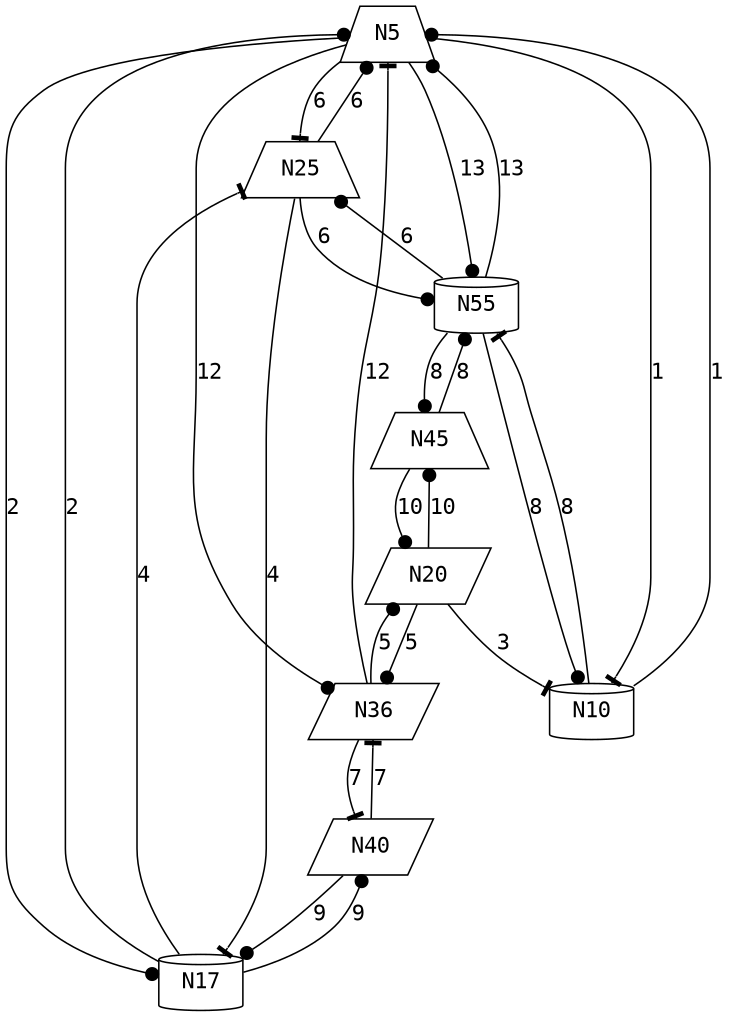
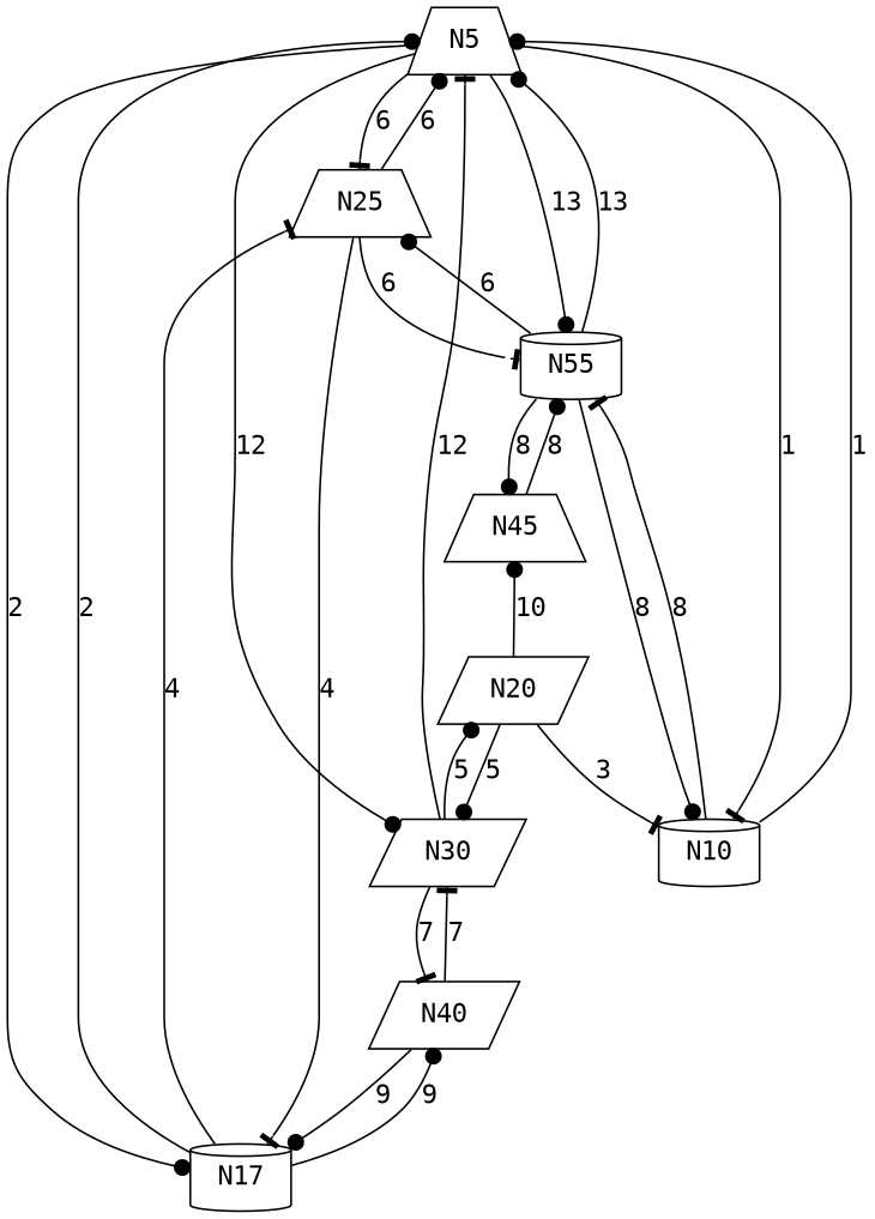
  digraph {
    fontname="DejaVu Sans Mono"
    node [fontname="DejaVu Sans Mono" shape=trapezium]
    edge [arrowhead=dot fontname="DejaVu Sans Mono"]
    N5
    N25
    n3 [label=N17 shape=cylinder]
-   N30 [shape=parallelogram label=N36]
+   N30 [shape=parallelogram]
    n5 [label=N55 shape=cylinder]
    N10 [shape=cylinder]
    N40 [shape=parallelogram]
    N20 [shape=parallelogram]
    N45
    N5 -> N25 [arrowhead=tee label=6]
    N5 -> n3 [label=2]
    N5 -> N30 [label=12]
    N5 -> n5 [label=13]
    N5 -> N10 [arrowhead=tee label=1]
    N25 -> N5 [label=6]
    N25 -> n3 [arrowhead=tee label=4]
-   N25 -> n5 [label=6]
+   N25 -> n5 [arrowhead=tee label=6]
    n3 -> N5 [label=2]
    n3 -> N25 [arrowhead=tee label=4]
    n3 -> N40 [label=9]
    N30 -> N5 [arrowhead=tee label=12]
    N30 -> N40 [arrowhead=tee label=7]
    N30 -> N20 [label=5]
    n5 -> N5 [label=13]
    n5 -> N25 [label=6]
    n5 -> N10 [label=8]
    n5 -> N45 [label=8]
    N10 -> N5 [label=1]
    N10 -> n5 [arrowhead=tee label=8]
    N40 -> n3 [label=9]
    N40 -> N30 [arrowhead=tee label=7]
    N20 -> N30 [label=5]
    N20 -> N10 [arrowhead=tee label=3]
    N20 -> N45 [label=10]
    N45 -> n5 [label=8]
-   N45 -> N20 [label=10]
  }
